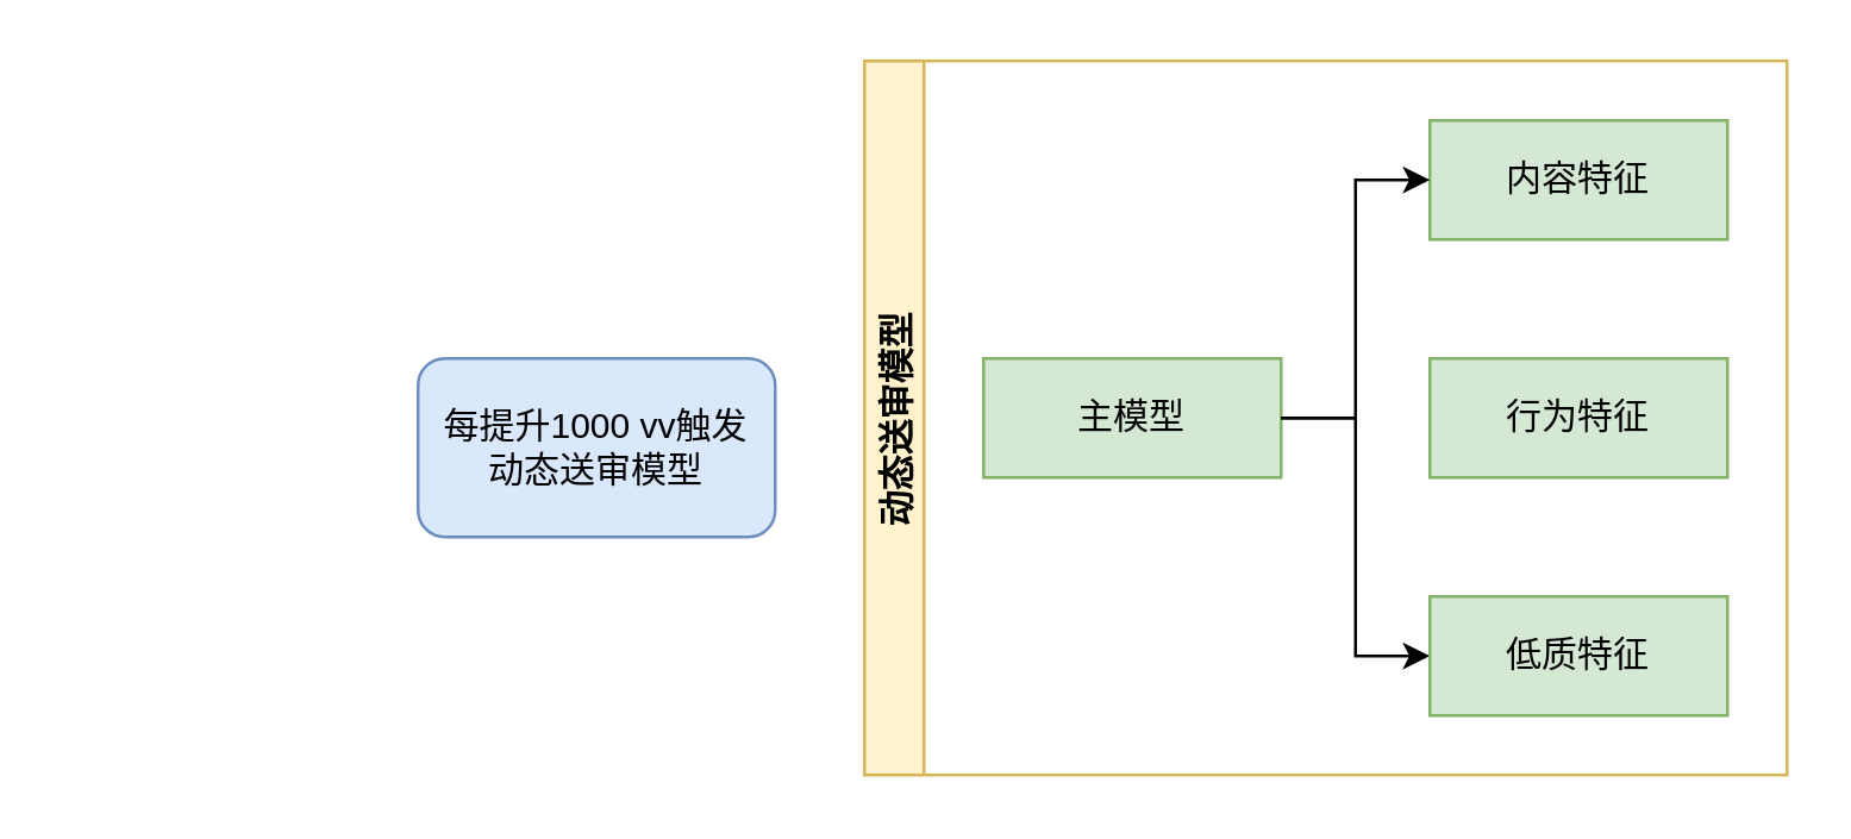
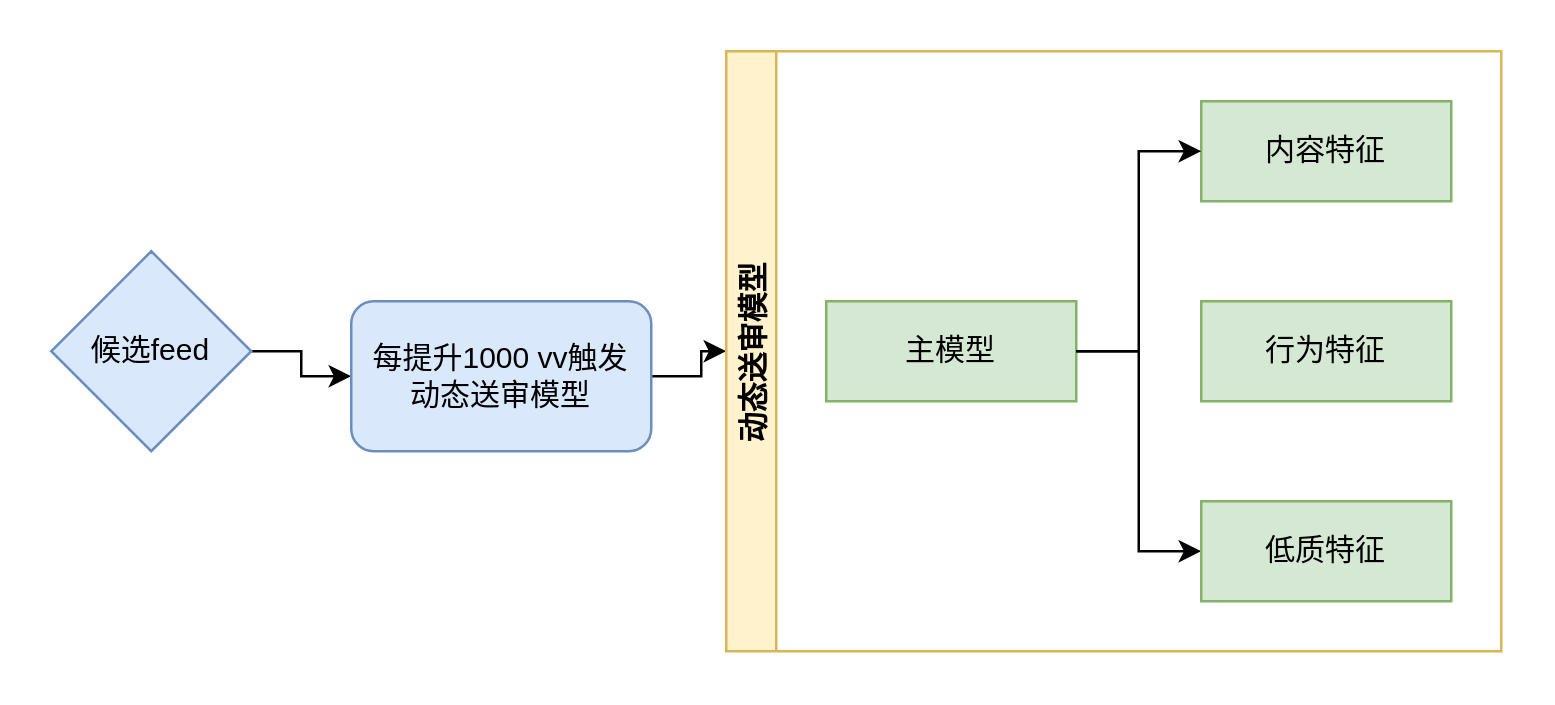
  <mxCell id="0" />
  <mxCell id="1" parent="0" />
+ <mxCell id="2" value="" style="edgeStyle=orthogonalEdgeStyle;rounded=0;orthogonalLoop=1;jettySize=auto;html=1;" edge="1" parent="1" source="3" target="5"><mxGeometry relative="1" as="geometry" /></mxCell>
+ <mxCell id="3" value="候选feed" style="rhombus;whiteSpace=wrap;html=1;fillColor=#dae8fc;strokeColor=#6c8ebf;" vertex="1" parent="1"><mxGeometry x="20" y="100" width="80" height="80" as="geometry" /></mxCell>
+ <mxCell id="4" value="" style="edgeStyle=orthogonalEdgeStyle;rounded=0;orthogonalLoop=1;jettySize=auto;html=1;entryX=0;entryY=0.5;entryDx=0;entryDy=0;" edge="1" parent="1" source="5" target="6"><mxGeometry relative="1" as="geometry" /></mxCell>
  <mxCell id="5" value="每提升1000 vv触发&lt;br&gt;动态送审模型" style="rounded=1;whiteSpace=wrap;html=1;fillColor=#dae8fc;strokeColor=#6c8ebf;" vertex="1" parent="1"><mxGeometry x="140" y="120" width="120" height="60" as="geometry" /></mxCell>
  <mxCell id="6" value="动态送审模型" style="swimlane;startSize=20;horizontal=0;childLayout=treeLayout;horizontalTree=1;resizable=0;containerType=tree;fillColor=#fff2cc;strokeColor=#d6b656;" vertex="1" parent="1"><mxGeometry x="290" y="20" width="310" height="240" as="geometry" /></mxCell>
  <mxCell id="7" value="主模型" style="whiteSpace=wrap;html=1;fillColor=#d5e8d4;strokeColor=#82b366;" vertex="1" parent="6"><mxGeometry x="40" y="100" width="100" height="40" as="geometry" /></mxCell>
  <mxCell id="8" value="内容特征" style="whiteSpace=wrap;html=1;fillColor=#d5e8d4;strokeColor=#82b366;" vertex="1" parent="6"><mxGeometry x="190" y="20" width="100" height="40" as="geometry" /></mxCell>
  <mxCell id="9" value="" style="edgeStyle=elbowEdgeStyle;elbow=horizontal;html=1;rounded=0;" edge="1" parent="6" source="7" target="8"><mxGeometry relative="1" as="geometry" /></mxCell>
  <mxCell id="10" value="行为特征" style="whiteSpace=wrap;html=1;fillColor=#d5e8d4;strokeColor=#82b366;" vertex="1" parent="6"><mxGeometry x="190" y="100" width="100" height="40" as="geometry" /></mxCell>
  <mxCell id="11" value="" style="edgeStyle=elbowEdgeStyle;elbow=horizontal;html=1;rounded=0;" edge="1" target="12" source="7" parent="6"><mxGeometry relative="1" as="geometry"><mxPoint x="220" y="280" as="sourcePoint" /></mxGeometry></mxCell>
  <mxCell id="12" value="低质特征" style="whiteSpace=wrap;html=1;fillColor=#d5e8d4;strokeColor=#82b366;" vertex="1" parent="6"><mxGeometry x="190" y="180" width="100" height="40" as="geometry" /></mxCell>
